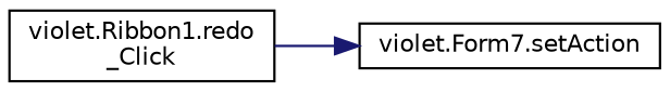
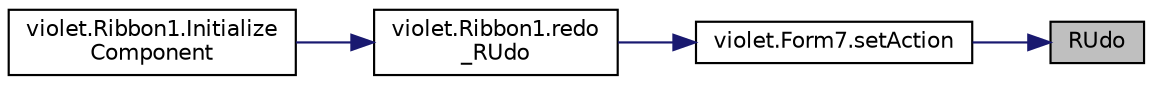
  digraph {
    rankdir=RL
    node [color=black fillcolor=white fontname=Helvetica fontsize=10 shape=record style=filled]
    edge [color=midnightblue dir=back fontname=Helvetica fontsize=10 labelfontname=Helvetica labelfontsize=10 style=solid]
+   n1 [fillcolor=grey75 fontcolor=black height=0.2 label=RUdo width=0.4]
    n2 [height=0.2 label="violet.Form7.setAction" width=0.4]
-   n3 [height=0.2 label="violet.Ribbon1.redo\l_Click" width=0.4]
+   n3 [height=0.2 label="violet.Ribbon1.redo\l_RUdo" width=0.4]
+   n4 [height=0.2 label="violet.Ribbon1.Initialize\lComponent" width=0.4]
+   n1 -> n2
    n2 -> n3
+   n3 -> n4
  }
